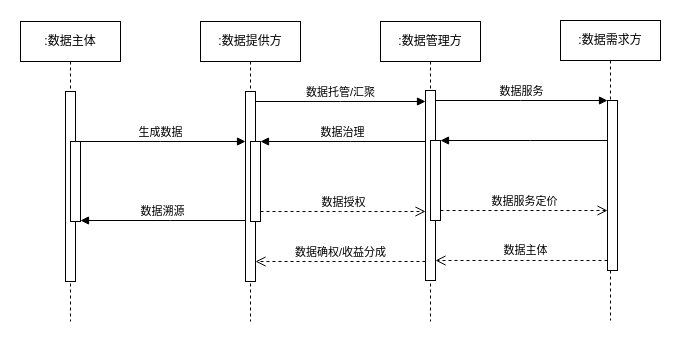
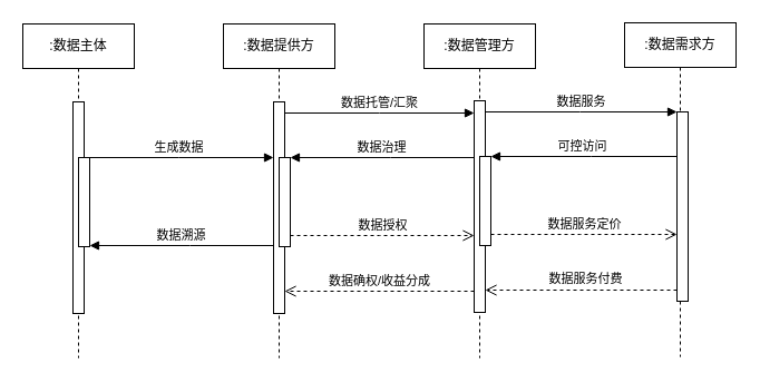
  <mxCell id="0" />
  <mxCell id="1" parent="0" />
  <mxCell id="2" value=":数据主体" style="shape=umlLifeline;perimeter=lifelinePerimeter;whiteSpace=wrap;html=1;container=0;dropTarget=0;collapsible=0;recursiveResize=0;outlineConnect=0;portConstraint=eastwest;newEdgeStyle={&quot;edgeStyle&quot;:&quot;elbowEdgeStyle&quot;,&quot;elbow&quot;:&quot;vertical&quot;,&quot;curved&quot;:0,&quot;rounded&quot;:0};" parent="1" vertex="1"><mxGeometry x="20" y="21" width="100" height="300" as="geometry" /></mxCell>
  <mxCell id="3" value="" style="html=1;points=[];perimeter=orthogonalPerimeter;outlineConnect=0;targetShapes=umlLifeline;portConstraint=eastwest;newEdgeStyle={&quot;edgeStyle&quot;:&quot;elbowEdgeStyle&quot;,&quot;elbow&quot;:&quot;vertical&quot;,&quot;curved&quot;:0,&quot;rounded&quot;:0};" parent="2" vertex="1"><mxGeometry x="45" y="70" width="10" height="190" as="geometry" /></mxCell>
  <mxCell id="4" value="" style="html=1;points=[];perimeter=orthogonalPerimeter;outlineConnect=0;targetShapes=umlLifeline;portConstraint=eastwest;newEdgeStyle={&quot;edgeStyle&quot;:&quot;elbowEdgeStyle&quot;,&quot;elbow&quot;:&quot;vertical&quot;,&quot;curved&quot;:0,&quot;rounded&quot;:0};" parent="2" vertex="1"><mxGeometry x="50" y="120" width="10" height="80" as="geometry" /></mxCell>
  <mxCell id="5" value=":数据提供方" style="shape=umlLifeline;perimeter=lifelinePerimeter;whiteSpace=wrap;html=1;container=0;dropTarget=0;collapsible=0;recursiveResize=0;outlineConnect=0;portConstraint=eastwest;newEdgeStyle={&quot;edgeStyle&quot;:&quot;elbowEdgeStyle&quot;,&quot;elbow&quot;:&quot;vertical&quot;,&quot;curved&quot;:0,&quot;rounded&quot;:0};" parent="1" vertex="1"><mxGeometry x="200" y="21" width="100" height="300" as="geometry" /></mxCell>
  <mxCell id="6" value="生成数据" style="html=1;verticalAlign=bottom;endArrow=block;edgeStyle=elbowEdgeStyle;elbow=vertical;curved=0;rounded=0;" parent="1" edge="1"><mxGeometry relative="1" as="geometry"><mxPoint x="75" y="141" as="sourcePoint" /><Array as="points"><mxPoint x="160" y="141" /></Array><mxPoint x="245" y="141" as="targetPoint" /></mxGeometry></mxCell>
  <mxCell id="7" value="数据溯源" style="html=1;verticalAlign=bottom;endArrow=block;edgeStyle=elbowEdgeStyle;elbow=vertical;curved=0;rounded=0;" parent="1" edge="1"><mxGeometry relative="1" as="geometry"><mxPoint x="245" y="220" as="sourcePoint" /><Array as="points"><mxPoint x="170" y="220" /></Array><mxPoint x="80" y="220" as="targetPoint" /></mxGeometry></mxCell>
  <mxCell id="8" value="" style="html=1;points=[];perimeter=orthogonalPerimeter;outlineConnect=0;targetShapes=umlLifeline;portConstraint=eastwest;newEdgeStyle={&quot;edgeStyle&quot;:&quot;elbowEdgeStyle&quot;,&quot;elbow&quot;:&quot;vertical&quot;,&quot;curved&quot;:0,&quot;rounded&quot;:0};" vertex="1" parent="1"><mxGeometry x="245" y="91" width="10" height="190" as="geometry" /></mxCell>
  <mxCell id="9" value="" style="html=1;points=[];perimeter=orthogonalPerimeter;outlineConnect=0;targetShapes=umlLifeline;portConstraint=eastwest;newEdgeStyle={&quot;edgeStyle&quot;:&quot;elbowEdgeStyle&quot;,&quot;elbow&quot;:&quot;vertical&quot;,&quot;curved&quot;:0,&quot;rounded&quot;:0};" vertex="1" parent="1"><mxGeometry x="250" y="141" width="10" height="80" as="geometry" /></mxCell>
  <mxCell id="10" value=":数据管理方" style="shape=umlLifeline;perimeter=lifelinePerimeter;whiteSpace=wrap;html=1;container=0;dropTarget=0;collapsible=0;recursiveResize=0;outlineConnect=0;portConstraint=eastwest;newEdgeStyle={&quot;edgeStyle&quot;:&quot;elbowEdgeStyle&quot;,&quot;elbow&quot;:&quot;vertical&quot;,&quot;curved&quot;:0,&quot;rounded&quot;:0};" vertex="1" parent="1"><mxGeometry x="380" y="21" width="100" height="300" as="geometry" /></mxCell>
  <mxCell id="11" value="数据托管/汇聚" style="html=1;verticalAlign=bottom;endArrow=block;edgeStyle=elbowEdgeStyle;elbow=vertical;curved=0;rounded=0;" edge="1" parent="1" source="8"><mxGeometry relative="1" as="geometry"><mxPoint x="355" y="111" as="sourcePoint" /><Array as="points"><mxPoint x="340" y="101" /></Array><mxPoint x="425" y="101" as="targetPoint" /></mxGeometry></mxCell>
  <mxCell id="12" value="数据确权/收益分成" style="html=1;verticalAlign=bottom;endArrow=open;dashed=1;endSize=8;edgeStyle=elbowEdgeStyle;elbow=vertical;curved=0;rounded=0;" edge="1" parent="1" target="8"><mxGeometry relative="1" as="geometry"><mxPoint x="355" y="186" as="targetPoint" /><Array as="points"><mxPoint x="350" y="261" /></Array><mxPoint x="425" y="261" as="sourcePoint" /></mxGeometry></mxCell>
  <mxCell id="13" value="数据治理" style="html=1;verticalAlign=bottom;endArrow=block;edgeStyle=elbowEdgeStyle;elbow=vertical;curved=0;rounded=0;" edge="1" parent="1" target="9"><mxGeometry relative="1" as="geometry"><mxPoint x="425" y="141" as="sourcePoint" /><Array as="points"><mxPoint x="350" y="141" /></Array></mxGeometry></mxCell>
  <mxCell id="14" value="数据授权" style="html=1;verticalAlign=bottom;endArrow=open;dashed=1;endSize=8;edgeStyle=elbowEdgeStyle;elbow=vertical;curved=0;rounded=0;" edge="1" parent="1" source="9"><mxGeometry relative="1" as="geometry"><mxPoint x="425" y="211" as="targetPoint" /><Array as="points"><mxPoint x="340" y="211" /></Array></mxGeometry></mxCell>
  <mxCell id="15" value="" style="html=1;points=[];perimeter=orthogonalPerimeter;outlineConnect=0;targetShapes=umlLifeline;portConstraint=eastwest;newEdgeStyle={&quot;edgeStyle&quot;:&quot;elbowEdgeStyle&quot;,&quot;elbow&quot;:&quot;vertical&quot;,&quot;curved&quot;:0,&quot;rounded&quot;:0};" vertex="1" parent="1"><mxGeometry x="425" y="90" width="10" height="190" as="geometry" /></mxCell>
  <mxCell id="16" value="" style="html=1;points=[];perimeter=orthogonalPerimeter;outlineConnect=0;targetShapes=umlLifeline;portConstraint=eastwest;newEdgeStyle={&quot;edgeStyle&quot;:&quot;elbowEdgeStyle&quot;,&quot;elbow&quot;:&quot;vertical&quot;,&quot;curved&quot;:0,&quot;rounded&quot;:0};" vertex="1" parent="1"><mxGeometry x="430" y="140" width="10" height="80" as="geometry" /></mxCell>
  <mxCell id="17" value=":数据需求方" style="shape=umlLifeline;perimeter=lifelinePerimeter;whiteSpace=wrap;html=1;container=0;dropTarget=0;collapsible=0;recursiveResize=0;outlineConnect=0;portConstraint=eastwest;newEdgeStyle={&quot;edgeStyle&quot;:&quot;elbowEdgeStyle&quot;,&quot;elbow&quot;:&quot;vertical&quot;,&quot;curved&quot;:0,&quot;rounded&quot;:0};" vertex="1" parent="1"><mxGeometry x="560" y="20" width="100" height="300" as="geometry" /></mxCell>
  <mxCell id="18" value="" style="html=1;points=[];perimeter=orthogonalPerimeter;outlineConnect=0;targetShapes=umlLifeline;portConstraint=eastwest;newEdgeStyle={&quot;edgeStyle&quot;:&quot;elbowEdgeStyle&quot;,&quot;elbow&quot;:&quot;vertical&quot;,&quot;curved&quot;:0,&quot;rounded&quot;:0};" vertex="1" parent="17"><mxGeometry x="47" y="80" width="10" height="170" as="geometry" /></mxCell>
  <mxCell id="19" value="数据服务" style="html=1;verticalAlign=bottom;endArrow=block;edgeStyle=elbowEdgeStyle;elbow=vertical;curved=0;rounded=0;" edge="1" parent="1" source="15" target="18"><mxGeometry relative="1" as="geometry"><mxPoint x="535" y="110" as="sourcePoint" /><Array as="points"><mxPoint x="520" y="100" /></Array></mxGeometry></mxCell>
  <mxCell id="20" value="" style="html=1;verticalAlign=bottom;endArrow=open;dashed=1;endSize=8;edgeStyle=elbowEdgeStyle;elbow=vertical;curved=0;rounded=0;" edge="1" parent="1" source="18" target="15"><mxGeometry x="-0.337" y="-19" relative="1" as="geometry"><mxPoint x="535" y="185" as="targetPoint" /><Array as="points"><mxPoint x="530" y="260" /></Array><mxPoint as="offset" /></mxGeometry></mxCell>
  <mxCell id="21" value="" style="html=1;verticalAlign=bottom;endArrow=block;edgeStyle=elbowEdgeStyle;elbow=vertical;curved=0;rounded=0;" edge="1" parent="1" source="18" target="16"><mxGeometry x="0.042" y="-9" relative="1" as="geometry"><mxPoint x="515" y="140" as="sourcePoint" /><Array as="points"><mxPoint x="530" y="140" /></Array><mxPoint as="offset" /></mxGeometry></mxCell>
  <mxCell id="22" value="数据服务定价" style="html=1;verticalAlign=bottom;endArrow=open;dashed=1;endSize=8;edgeStyle=elbowEdgeStyle;elbow=vertical;curved=0;rounded=0;" edge="1" parent="1" source="16" target="18"><mxGeometry relative="1" as="geometry"><mxPoint x="515" y="215" as="targetPoint" /><Array as="points"><mxPoint x="520" y="210" /></Array></mxGeometry></mxCell>
- <mxCell id="23" value="&lt;font style=&quot;font-size: 11px;&quot;&gt;数据主体&lt;/font&gt;" style="text;html=1;align=center;verticalAlign=middle;resizable=0;points=[];autosize=1;strokeColor=none;fillColor=none;" vertex="1" parent="1"><mxGeometry x="480" y="235" width="90" height="30" as="geometry" /></mxCell>
+ <mxCell id="23" value="&lt;font style=&quot;font-size: 11px;&quot;&gt;数据服务付费&lt;/font&gt;" style="text;html=1;align=center;verticalAlign=middle;resizable=0;points=[];autosize=1;strokeColor=none;fillColor=none;" vertex="1" parent="1"><mxGeometry x="480" y="235" width="90" height="30" as="geometry" /></mxCell>
+ <mxCell id="24" value="&lt;span style=&quot;font-size: 11px;&quot;&gt;可控访问&lt;/span&gt;" style="text;html=1;align=center;verticalAlign=middle;resizable=0;points=[];autosize=1;strokeColor=none;fillColor=none;" vertex="1" parent="1"><mxGeometry x="487" y="116" width="70" height="30" as="geometry" /></mxCell>
